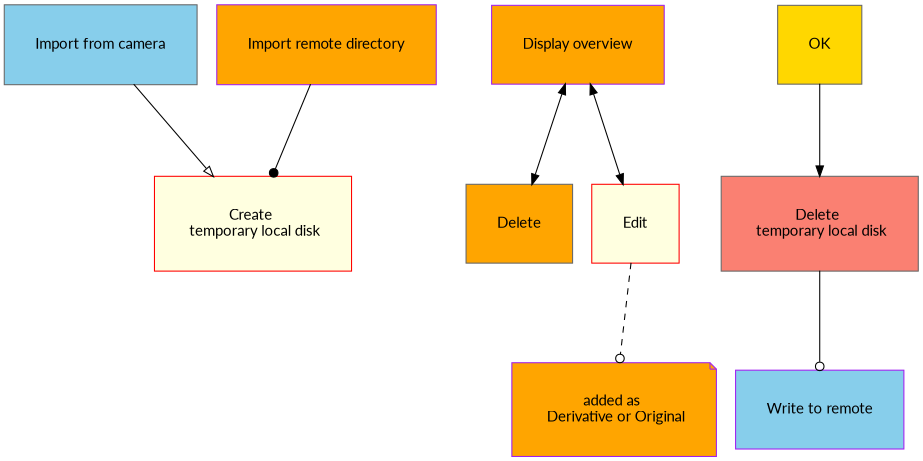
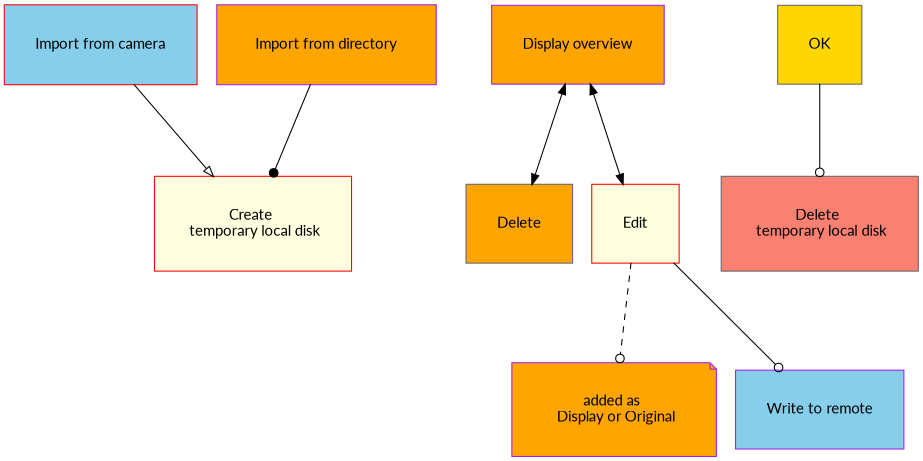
  digraph {
    fontname=Lato
    rankdir=TB
    ranksep=1.2
    node [color=purple fillcolor=orange fontname=Lato margin=.4 shape=record style=filled]
    edge [arrowhead=odot fontname=Lato]
-   n1 [color=gray40 fillcolor=skyblue label="Import from camera"]
+   n1 [color=red fillcolor=skyblue label="Import from camera"]
    n2 [color=red fillcolor=lightyellow label="Create \n temporary local disk"]
-   n3 [label="Import remote directory"]
+   n3 [label="Import from directory"]
    n4 [label="Display overview"]
    n5 [color=gray40 label=Delete]
    n6 [color=red fillcolor=lightyellow label=Edit]
-   n7 [label="added as \n Derivative or Original" shape=note]
+   n7 [label="added as \n Display or Original" shape=note]
    n8 [color=gray40 fillcolor=gold label=OK]
    n9 [color=gray40 fillcolor=salmon label="Delete \n temporary local disk"]
    n10 [fillcolor=skyblue label="Write to remote"]
    n1 -> n2 [arrowhead=onormal]
    n3 -> n2 [arrowhead=dot]
    n4 -> n5 [dir=both arrowhead=""]
    n4 -> n6 [dir=both arrowhead=""]
    n6 -> n7 [style=dashed]
-   n8 -> n9 [arrowhead=normal]
-   n9 -> n10
+   n8 -> n9
+   n6 -> n10
  }
